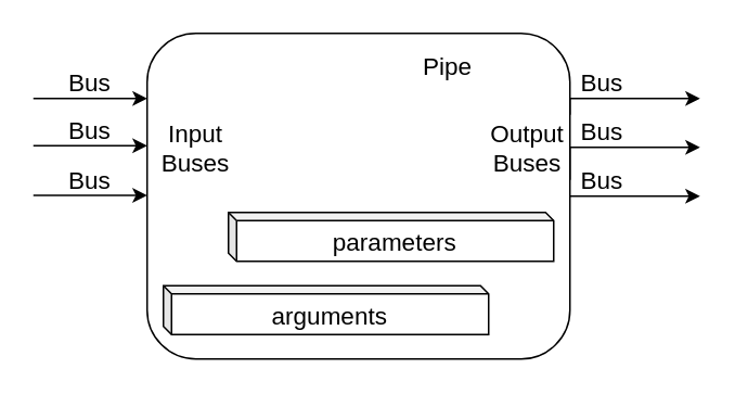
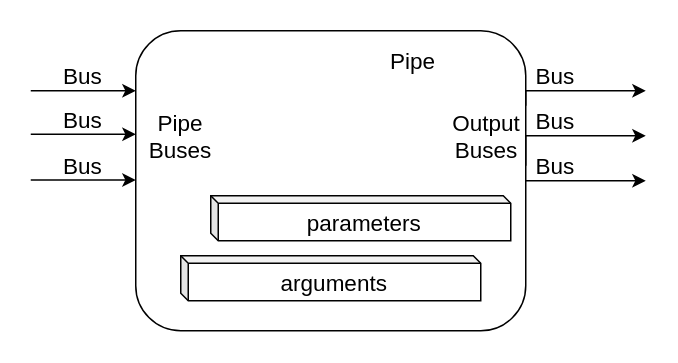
  <mxCell id="0" />
  <mxCell id="1" parent="0" />
  <mxCell id="2" style="edgeStyle=orthogonalEdgeStyle;rounded=0;orthogonalLoop=1;jettySize=auto;html=1;exitX=1;exitY=0.25;exitDx=0;exitDy=0;fontSize=15;" edge="1" parent="1" source="5"><mxGeometry relative="1" as="geometry"><mxPoint x="430" y="60" as="targetPoint" /><Array as="points"><mxPoint x="350" y="60" /><mxPoint x="430" y="60" /></Array></mxGeometry></mxCell>
  <mxCell id="3" style="edgeStyle=orthogonalEdgeStyle;rounded=0;orthogonalLoop=1;jettySize=auto;html=1;fontSize=15;" edge="1" parent="1"><mxGeometry relative="1" as="geometry"><mxPoint x="430" y="90" as="targetPoint" /><mxPoint x="350" y="110" as="sourcePoint" /><Array as="points"><mxPoint x="350" y="90" /><mxPoint x="430" y="90" /></Array></mxGeometry></mxCell>
  <mxCell id="4" style="edgeStyle=orthogonalEdgeStyle;rounded=0;orthogonalLoop=1;jettySize=auto;html=1;exitX=1;exitY=0.5;exitDx=0;exitDy=0;fontSize=15;" edge="1" parent="1" source="5"><mxGeometry relative="1" as="geometry"><mxPoint x="430" y="120" as="targetPoint" /></mxGeometry></mxCell>
  <mxCell id="5" value="" style="rounded=1;whiteSpace=wrap;html=1;fontSize=15;" vertex="1" parent="1"><mxGeometry x="90" y="20" width="260" height="200" as="geometry" /></mxCell>
  <mxCell id="6" value="Pipe" style="text;html=1;strokeColor=none;fillColor=none;align=center;verticalAlign=middle;whiteSpace=wrap;rounded=0;fontSize=15;" vertex="1" parent="1"><mxGeometry x="255" y="30" width="40" height="20" as="geometry" /></mxCell>
  <mxCell id="7" value="&lt;div&gt;Output&lt;/div&gt;&lt;div&gt;Buses&lt;br&gt;&lt;/div&gt;" style="text;html=1;strokeColor=none;fillColor=none;align=center;verticalAlign=middle;whiteSpace=wrap;rounded=0;fontSize=15;" vertex="1" parent="1"><mxGeometry x="304" y="80" width="40" height="20" as="geometry" /></mxCell>
- <mxCell id="8" value="Input&lt;div&gt;Buses&lt;br&gt;&lt;/div&gt;" style="text;html=1;strokeColor=none;fillColor=none;align=center;verticalAlign=middle;whiteSpace=wrap;rounded=0;fontSize=15;" vertex="1" parent="1"><mxGeometry x="100" y="80" width="40" height="20" as="geometry" /></mxCell>
+ <mxCell id="8" value="Pipe&lt;div&gt;Buses&lt;br&gt;&lt;/div&gt;" style="text;html=1;strokeColor=none;fillColor=none;align=center;verticalAlign=middle;whiteSpace=wrap;rounded=0;fontSize=15;" vertex="1" parent="1"><mxGeometry x="100" y="80" width="40" height="20" as="geometry" /></mxCell>
  <mxCell id="9" value="parameters" style="shape=cube;whiteSpace=wrap;html=1;boundedLbl=1;backgroundOutline=1;darkOpacity=0.05;darkOpacity2=0.1;fontSize=15;size=5;" vertex="1" parent="1"><mxGeometry x="140" y="130" width="200" height="30" as="geometry" /></mxCell>
- <mxCell id="10" value="arguments" style="shape=cube;whiteSpace=wrap;html=1;boundedLbl=1;backgroundOutline=1;darkOpacity=0.05;darkOpacity2=0.1;fontSize=15;size=5;" vertex="1" parent="1"><mxGeometry x="100" y="175" width="200" height="30" as="geometry" /></mxCell>
+ <mxCell id="10" value="arguments" style="shape=cube;whiteSpace=wrap;html=1;boundedLbl=1;backgroundOutline=1;darkOpacity=0.05;darkOpacity2=0.1;fontSize=15;size=5;" vertex="1" parent="1"><mxGeometry x="120" y="170" width="200" height="30" as="geometry" /></mxCell>
  <mxCell id="11" value="Bus" style="text;html=1;strokeColor=none;fillColor=none;align=center;verticalAlign=middle;whiteSpace=wrap;rounded=0;fontSize=15;" vertex="1" parent="1"><mxGeometry x="350" y="40" width="40" height="20" as="geometry" /></mxCell>
  <mxCell id="12" value="Bus" style="text;html=1;strokeColor=none;fillColor=none;align=center;verticalAlign=middle;whiteSpace=wrap;rounded=0;fontSize=15;" vertex="1" parent="1"><mxGeometry x="350" y="70" width="40" height="20" as="geometry" /></mxCell>
  <mxCell id="13" value="Bus" style="text;html=1;strokeColor=none;fillColor=none;align=center;verticalAlign=middle;whiteSpace=wrap;rounded=0;fontSize=15;" vertex="1" parent="1"><mxGeometry x="350" y="100" width="40" height="20" as="geometry" /></mxCell>
  <mxCell id="14" value="" style="endArrow=classic;html=1;fontSize=15;" edge="1" parent="1"><mxGeometry width="50" height="50" relative="1" as="geometry"><mxPoint x="20" y="60" as="sourcePoint" /><mxPoint x="90" y="60" as="targetPoint" /></mxGeometry></mxCell>
  <mxCell id="15" value="Bus" style="text;html=1;strokeColor=none;fillColor=none;align=center;verticalAlign=middle;whiteSpace=wrap;rounded=0;fontSize=15;" vertex="1" parent="1"><mxGeometry x="35" y="40" width="40" height="20" as="geometry" /></mxCell>
  <mxCell id="16" value="" style="endArrow=classic;html=1;fontSize=15;" edge="1" parent="1"><mxGeometry width="50" height="50" relative="1" as="geometry"><mxPoint x="20" y="89" as="sourcePoint" /><mxPoint x="90" y="89" as="targetPoint" /></mxGeometry></mxCell>
  <mxCell id="17" value="Bus" style="text;html=1;strokeColor=none;fillColor=none;align=center;verticalAlign=middle;whiteSpace=wrap;rounded=0;fontSize=15;" vertex="1" parent="1"><mxGeometry x="35" y="69" width="40" height="20" as="geometry" /></mxCell>
  <mxCell id="18" value="" style="endArrow=classic;html=1;fontSize=15;" edge="1" parent="1"><mxGeometry width="50" height="50" relative="1" as="geometry"><mxPoint x="20" y="119.5" as="sourcePoint" /><mxPoint x="90" y="119.5" as="targetPoint" /></mxGeometry></mxCell>
  <mxCell id="19" value="Bus" style="text;html=1;strokeColor=none;fillColor=none;align=center;verticalAlign=middle;whiteSpace=wrap;rounded=0;fontSize=15;" vertex="1" parent="1"><mxGeometry x="35" y="99.5" width="40" height="20" as="geometry" /></mxCell>
